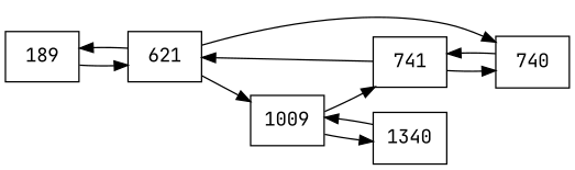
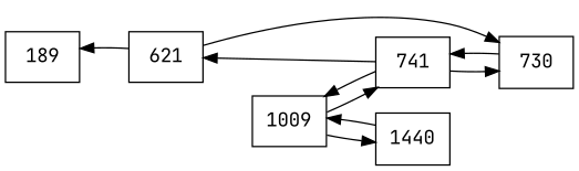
  digraph {
    fontname="JetBrains Mono"
    rankdir=LR
    node [fontname="JetBrains Mono" shape=record]
    edge [fontname="JetBrains Mono"]
    n1 [label=189]
    n2 [label=621]
-   n3 [label=740]
+   n3 [label=730]
    n4 [label=741]
    n5 [label=1009]
-   n6 [label=1340]
-   n1 -> n2
+   n6 [label=1440]
    n2 -> n1
    n2 -> n3
    n3 -> n4
    n4 -> n2
    n4 -> n3
-   n2 -> n5
+   n4 -> n5
    n5 -> n4
    n5 -> n6
    n6 -> n5
  }
